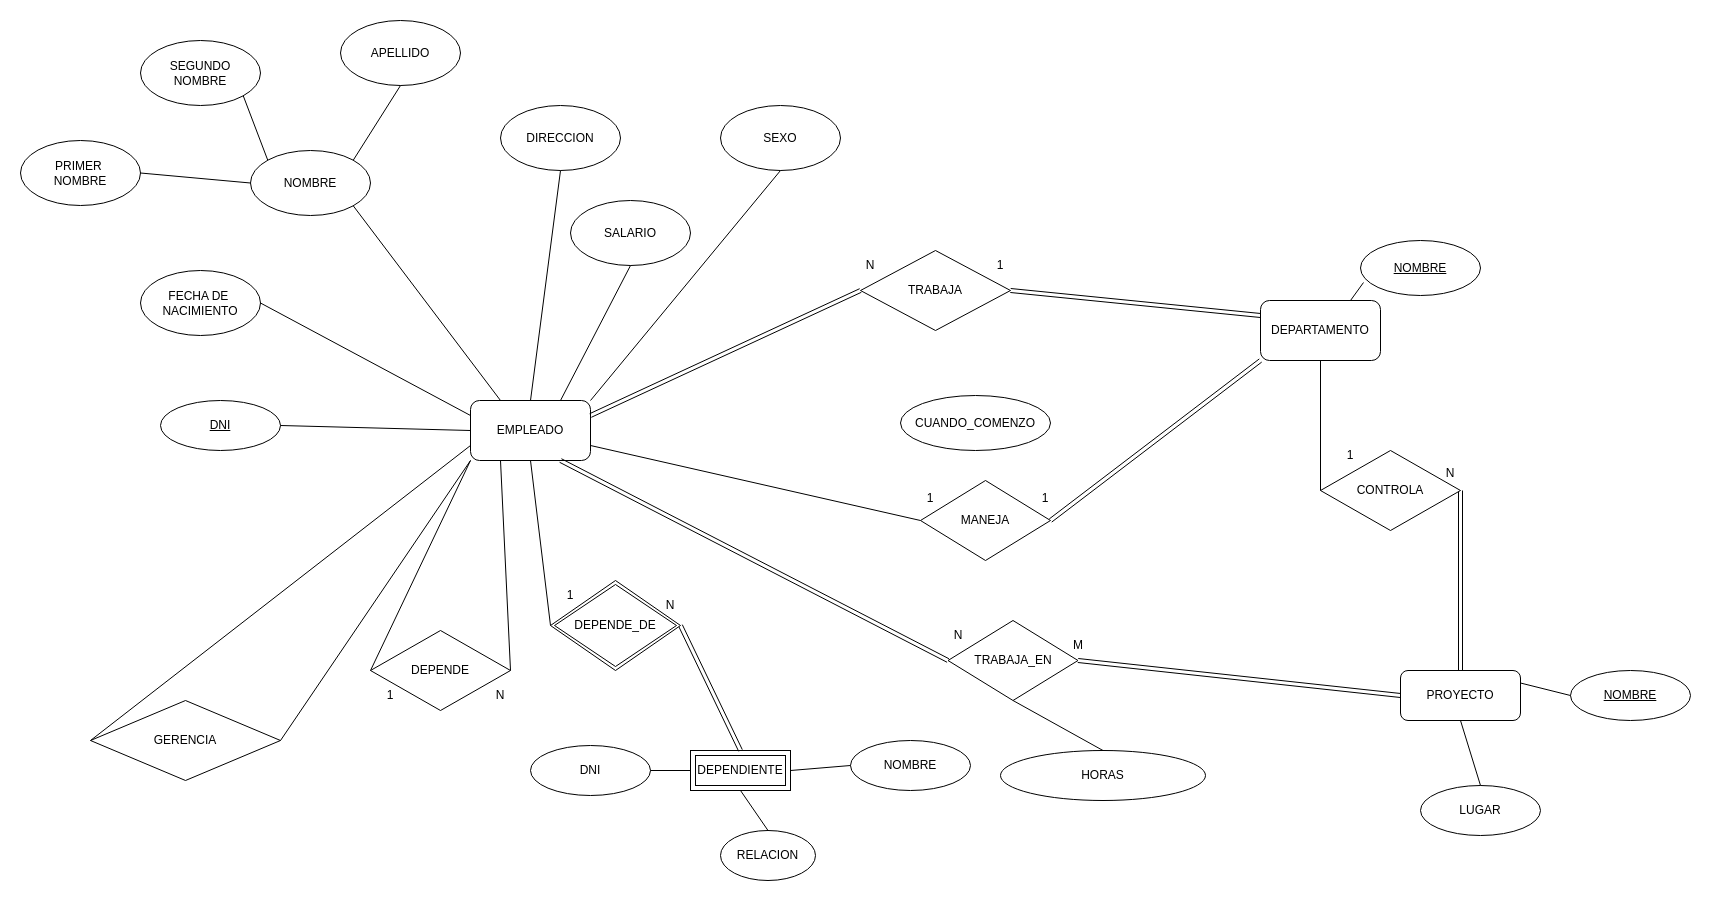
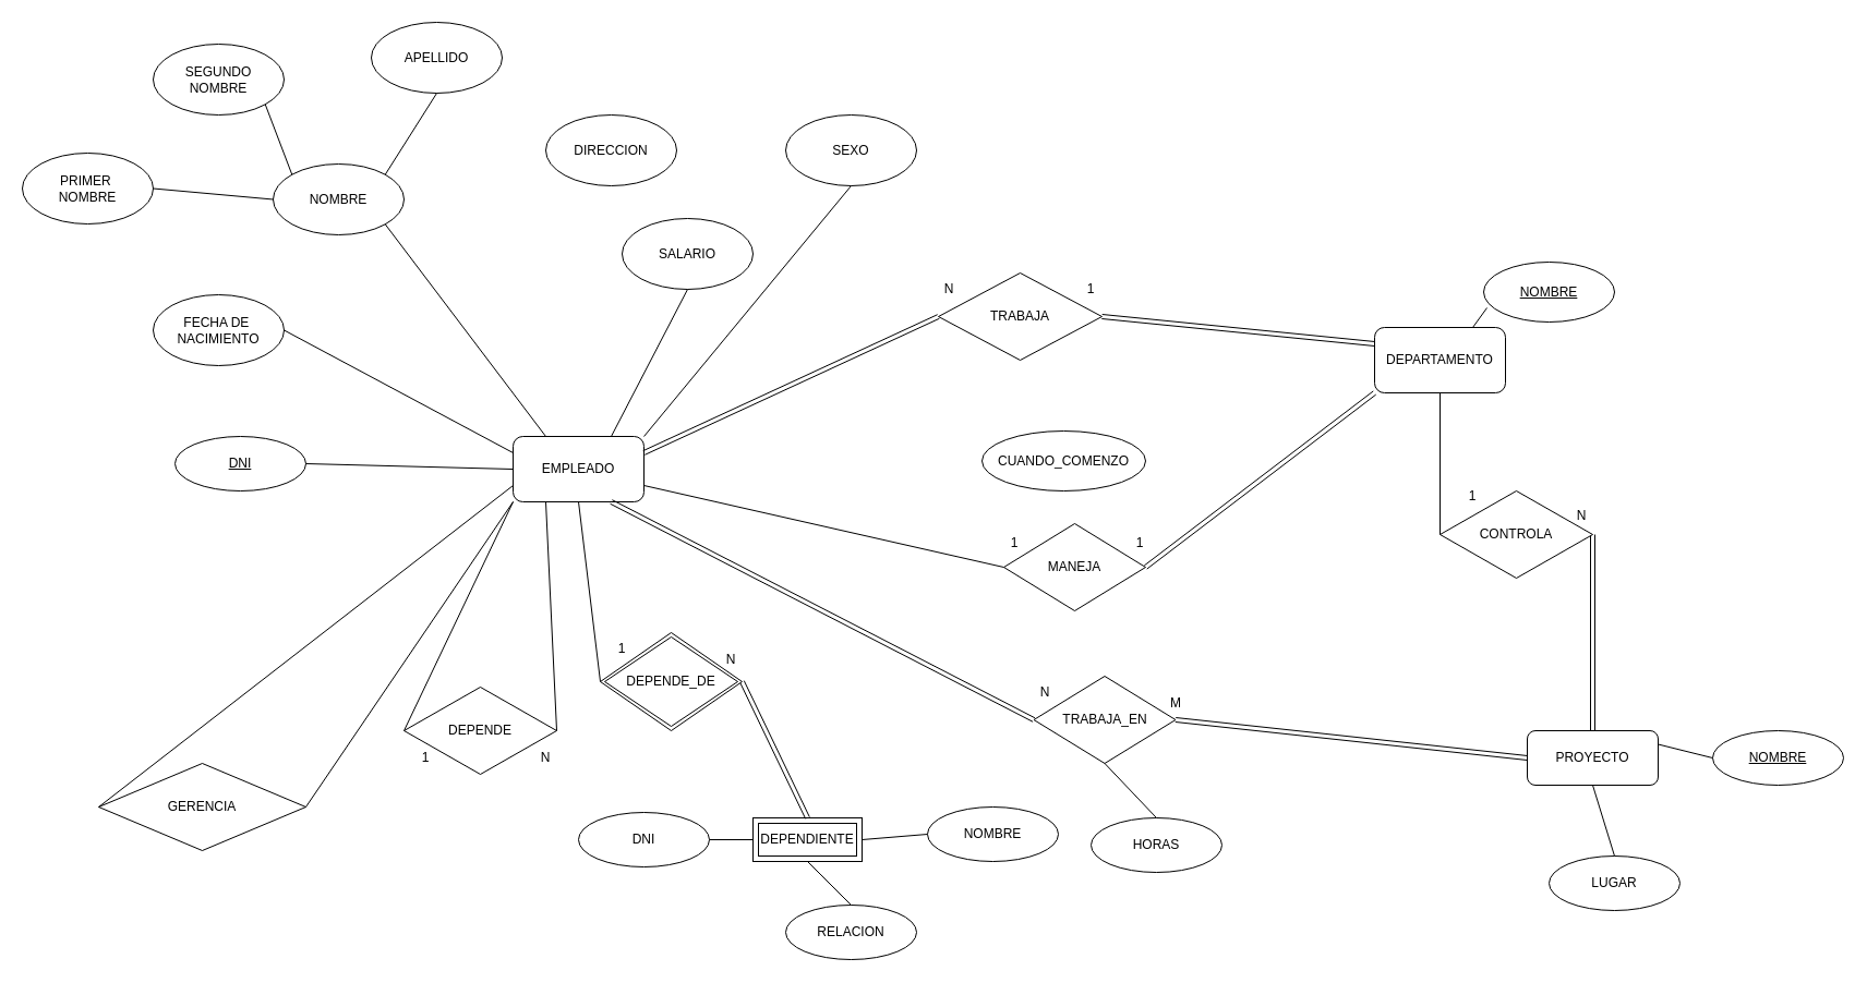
  <mxCell id="0" />
  <mxCell id="1" parent="0" />
  <mxCell id="2" value="EMPLEADO" style="rounded=1;whiteSpace=wrap;html=1;" parent="1" vertex="1"><mxGeometry x="470" y="400" width="120" height="60" as="geometry" /></mxCell>
  <mxCell id="3" value="PROYECTO" style="rounded=1;whiteSpace=wrap;html=1;" parent="1" vertex="1"><mxGeometry x="1400" y="670" width="120" height="50" as="geometry" /></mxCell>
  <mxCell id="4" value="" style="endArrow=none;html=1;rounded=0;entryX=0;entryY=0.5;entryDx=0;entryDy=0;exitX=1;exitY=0.75;exitDx=0;exitDy=0;" parent="1" source="2" target="49" edge="1"><mxGeometry width="50" height="50" relative="1" as="geometry"><mxPoint x="720" y="670" as="sourcePoint" /><mxPoint x="770" y="620" as="targetPoint" /></mxGeometry></mxCell>
  <mxCell id="5" value="DEPENDIENTE" style="shape=ext;margin=3;double=1;whiteSpace=wrap;html=1;align=center;" parent="1" vertex="1"><mxGeometry x="690" y="750" width="100" height="40" as="geometry" /></mxCell>
  <mxCell id="6" style="rounded=0;orthogonalLoop=1;jettySize=auto;html=1;exitX=1;exitY=0.5;exitDx=0;exitDy=0;entryX=0.5;entryY=0;entryDx=0;entryDy=0;shape=link;" parent="1" source="66" target="5" edge="1"><mxGeometry relative="1" as="geometry" /></mxCell>
  <mxCell id="7" value="" style="endArrow=none;html=1;rounded=0;exitX=0.5;exitY=1;exitDx=0;exitDy=0;entryX=0;entryY=0.5;entryDx=0;entryDy=0;" parent="1" source="2" target="66" edge="1"><mxGeometry width="50" height="50" relative="1" as="geometry"><mxPoint x="720" y="670" as="sourcePoint" /><mxPoint x="770" y="620" as="targetPoint" /></mxGeometry></mxCell>
  <mxCell id="8" value="" style="endArrow=none;html=1;rounded=0;exitX=1;exitY=0.5;exitDx=0;exitDy=0;entryX=0.25;entryY=1;entryDx=0;entryDy=0;" parent="1" source="76" target="2" edge="1"><mxGeometry width="50" height="50" relative="1" as="geometry"><mxPoint x="720" y="670" as="sourcePoint" /><mxPoint x="770" y="620" as="targetPoint" /></mxGeometry></mxCell>
  <mxCell id="9" value="" style="endArrow=none;html=1;rounded=0;exitX=0;exitY=0.5;exitDx=0;exitDy=0;entryX=0;entryY=1;entryDx=0;entryDy=0;" parent="1" source="76" target="2" edge="1"><mxGeometry width="50" height="50" relative="1" as="geometry"><mxPoint x="720" y="670" as="sourcePoint" /><mxPoint x="770" y="620" as="targetPoint" /></mxGeometry></mxCell>
  <mxCell id="10" value="" style="endArrow=none;html=1;rounded=0;exitX=0.75;exitY=1;exitDx=0;exitDy=0;entryX=0;entryY=0.5;entryDx=0;entryDy=0;shape=link;" parent="1" source="2" target="53" edge="1"><mxGeometry width="50" height="50" relative="1" as="geometry"><mxPoint x="720" y="670" as="sourcePoint" /><mxPoint x="770" y="620" as="targetPoint" /></mxGeometry></mxCell>
  <mxCell id="11" value="" style="endArrow=none;html=1;rounded=0;exitX=1;exitY=0.5;exitDx=0;exitDy=0;entryX=0;entryY=0.5;entryDx=0;entryDy=0;shape=link;" parent="1" source="53" target="3" edge="1"><mxGeometry width="50" height="50" relative="1" as="geometry"><mxPoint x="720" y="670" as="sourcePoint" /><mxPoint x="770" y="620" as="targetPoint" /></mxGeometry></mxCell>
  <mxCell id="12" value="" style="endArrow=none;html=1;rounded=0;exitX=1;exitY=0.25;exitDx=0;exitDy=0;entryX=0;entryY=0.5;entryDx=0;entryDy=0;shape=link;" parent="1" source="2" target="62" edge="1"><mxGeometry width="50" height="50" relative="1" as="geometry"><mxPoint x="720" y="670" as="sourcePoint" /><mxPoint x="770" y="620" as="targetPoint" /></mxGeometry></mxCell>
  <mxCell id="13" value="" style="endArrow=none;html=1;rounded=0;exitX=1;exitY=0.5;exitDx=0;exitDy=0;entryX=0;entryY=0.25;entryDx=0;entryDy=0;shape=link;" parent="1" source="62" target="69" edge="1"><mxGeometry width="50" height="50" relative="1" as="geometry"><mxPoint x="720" y="670" as="sourcePoint" /><mxPoint x="770" y="620" as="targetPoint" /></mxGeometry></mxCell>
  <mxCell id="14" value="" style="endArrow=none;html=1;rounded=0;exitX=1;exitY=0.5;exitDx=0;exitDy=0;entryX=0;entryY=1;entryDx=0;entryDy=0;shape=link;" parent="1" source="49" target="69" edge="1"><mxGeometry width="50" height="50" relative="1" as="geometry"><mxPoint x="720" y="670" as="sourcePoint" /><mxPoint x="770" y="620" as="targetPoint" /></mxGeometry></mxCell>
  <mxCell id="15" value="" style="endArrow=none;html=1;rounded=0;exitX=0;exitY=0.5;exitDx=0;exitDy=0;entryX=0.5;entryY=1;entryDx=0;entryDy=0;" parent="1" source="57" target="69" edge="1"><mxGeometry width="50" height="50" relative="1" as="geometry"><mxPoint x="720" y="670" as="sourcePoint" /><mxPoint x="770" y="620" as="targetPoint" /></mxGeometry></mxCell>
  <mxCell id="16" value="" style="endArrow=none;html=1;rounded=0;exitX=0.5;exitY=0;exitDx=0;exitDy=0;entryX=1;entryY=0.5;entryDx=0;entryDy=0;shape=link;" parent="1" source="3" target="57" edge="1"><mxGeometry width="50" height="50" relative="1" as="geometry"><mxPoint x="720" y="670" as="sourcePoint" /><mxPoint x="770" y="620" as="targetPoint" /></mxGeometry></mxCell>
  <mxCell id="17" value="LUGAR" style="ellipse;whiteSpace=wrap;html=1;" parent="1" vertex="1"><mxGeometry x="1420" y="785" width="120" height="50" as="geometry" /></mxCell>
  <mxCell id="18" value="&lt;u&gt;NOMBRE&lt;/u&gt;" style="ellipse;whiteSpace=wrap;html=1;" parent="1" vertex="1"><mxGeometry x="1570" y="670" width="120" height="50" as="geometry" /></mxCell>
- <mxCell id="19" value="HORAS" style="ellipse;whiteSpace=wrap;html=1;" parent="1" vertex="1"><mxGeometry x="1000" y="750" width="205" height="50" as="geometry" /></mxCell>
+ <mxCell id="19" value="HORAS" style="ellipse;whiteSpace=wrap;html=1;" parent="1" vertex="1"><mxGeometry x="1000" y="750" width="120" height="50" as="geometry" /></mxCell>
  <mxCell id="20" value="NOMBRE" style="ellipse;whiteSpace=wrap;html=1;" parent="1" vertex="1"><mxGeometry x="850" y="740" width="120" height="50" as="geometry" /></mxCell>
- <mxCell id="21" value="RELACION" style="ellipse;whiteSpace=wrap;html=1;" parent="1" vertex="1"><mxGeometry x="720" y="830" width="95" height="50" as="geometry" /></mxCell>
+ <mxCell id="21" value="RELACION" style="ellipse;whiteSpace=wrap;html=1;" parent="1" vertex="1"><mxGeometry x="720" y="830" width="120" height="50" as="geometry" /></mxCell>
  <mxCell id="22" value="DNI" style="ellipse;whiteSpace=wrap;html=1;" parent="1" vertex="1"><mxGeometry x="530" y="745" width="120" height="50" as="geometry" /></mxCell>
  <mxCell id="23" value="NOMBRE" style="ellipse;whiteSpace=wrap;html=1;" parent="1" vertex="1"><mxGeometry x="250" y="150" width="120" height="65" as="geometry" /></mxCell>
  <mxCell id="24" value="APELLIDO" style="ellipse;whiteSpace=wrap;html=1;" parent="1" vertex="1"><mxGeometry x="340" y="20" width="120" height="65" as="geometry" /></mxCell>
  <mxCell id="25" value="SEGUNDO&lt;br&gt;NOMBRE" style="ellipse;whiteSpace=wrap;html=1;" parent="1" vertex="1"><mxGeometry x="140" y="40" width="120" height="65" as="geometry" /></mxCell>
  <mxCell id="26" value="PRIMER&amp;nbsp;&lt;br&gt;NOMBRE" style="ellipse;whiteSpace=wrap;html=1;" parent="1" vertex="1"><mxGeometry x="20" y="140" width="120" height="65" as="geometry" /></mxCell>
  <mxCell id="27" value="FECHA DE&amp;nbsp;&lt;br&gt;NACIMIENTO" style="ellipse;whiteSpace=wrap;html=1;" parent="1" vertex="1"><mxGeometry x="140" y="270" width="120" height="65" as="geometry" /></mxCell>
  <mxCell id="28" value="&lt;u&gt;DNI&lt;/u&gt;" style="ellipse;whiteSpace=wrap;html=1;" parent="1" vertex="1"><mxGeometry x="160" y="400" width="120" height="50" as="geometry" /></mxCell>
  <mxCell id="29" value="SALARIO" style="ellipse;whiteSpace=wrap;html=1;" parent="1" vertex="1"><mxGeometry x="570" y="200" width="120" height="65" as="geometry" /></mxCell>
  <mxCell id="30" value="DIRECCION" style="ellipse;whiteSpace=wrap;html=1;" parent="1" vertex="1"><mxGeometry x="500" y="105" width="120" height="65" as="geometry" /></mxCell>
  <mxCell id="31" value="SEXO" style="ellipse;whiteSpace=wrap;html=1;" parent="1" vertex="1"><mxGeometry x="720" y="105" width="120" height="65" as="geometry" /></mxCell>
  <mxCell id="32" value="CUANDO_COMENZO" style="ellipse;whiteSpace=wrap;html=1;" parent="1" vertex="1"><mxGeometry x="900" y="395" width="150" height="55" as="geometry" /></mxCell>
  <mxCell id="33" value="" style="endArrow=none;html=1;rounded=0;exitX=1;exitY=0.5;exitDx=0;exitDy=0;entryX=0;entryY=0.5;entryDx=0;entryDy=0;" parent="1" source="22" target="5" edge="1"><mxGeometry width="50" height="50" relative="1" as="geometry"><mxPoint x="800" y="700" as="sourcePoint" /><mxPoint x="850" y="650" as="targetPoint" /></mxGeometry></mxCell>
  <mxCell id="34" value="" style="endArrow=none;html=1;rounded=0;exitX=0.5;exitY=1;exitDx=0;exitDy=0;entryX=0.5;entryY=0;entryDx=0;entryDy=0;" parent="1" source="5" target="21" edge="1"><mxGeometry width="50" height="50" relative="1" as="geometry"><mxPoint x="800" y="700" as="sourcePoint" /><mxPoint x="850" y="650" as="targetPoint" /></mxGeometry></mxCell>
  <mxCell id="35" value="" style="endArrow=none;html=1;rounded=0;exitX=1;exitY=0.5;exitDx=0;exitDy=0;entryX=0;entryY=0.5;entryDx=0;entryDy=0;" parent="1" source="5" target="20" edge="1"><mxGeometry width="50" height="50" relative="1" as="geometry"><mxPoint x="800" y="700" as="sourcePoint" /><mxPoint x="850" y="650" as="targetPoint" /></mxGeometry></mxCell>
  <mxCell id="36" value="" style="endArrow=none;html=1;rounded=0;entryX=0.5;entryY=1;entryDx=0;entryDy=0;exitX=0.5;exitY=0;exitDx=0;exitDy=0;" parent="1" source="19" target="53" edge="1"><mxGeometry width="50" height="50" relative="1" as="geometry"><mxPoint x="940" y="810" as="sourcePoint" /><mxPoint x="990" y="760" as="targetPoint" /></mxGeometry></mxCell>
  <mxCell id="37" value="" style="endArrow=none;html=1;rounded=0;exitX=1;exitY=0.25;exitDx=0;exitDy=0;entryX=0;entryY=0.5;entryDx=0;entryDy=0;" parent="1" source="3" target="18" edge="1"><mxGeometry width="50" height="50" relative="1" as="geometry"><mxPoint x="1530" y="650" as="sourcePoint" /><mxPoint x="1580" y="600" as="targetPoint" /></mxGeometry></mxCell>
  <mxCell id="38" value="" style="endArrow=none;html=1;rounded=0;exitX=0.5;exitY=1;exitDx=0;exitDy=0;entryX=0.5;entryY=0;entryDx=0;entryDy=0;" parent="1" source="3" target="17" edge="1"><mxGeometry width="50" height="50" relative="1" as="geometry"><mxPoint x="1530" y="650" as="sourcePoint" /><mxPoint x="1580" y="600" as="targetPoint" /></mxGeometry></mxCell>
- <mxCell id="39" value="" style="endArrow=none;html=1;rounded=0;exitX=0.5;exitY=0;exitDx=0;exitDy=0;entryX=0.5;entryY=1;entryDx=0;entryDy=0;" parent="1" source="2" target="30" edge="1"><mxGeometry width="50" height="50" relative="1" as="geometry"><mxPoint x="730" y="550" as="sourcePoint" /><mxPoint x="780" y="500" as="targetPoint" /></mxGeometry></mxCell>
  <mxCell id="40" value="" style="endArrow=none;html=1;rounded=0;exitX=0.25;exitY=0;exitDx=0;exitDy=0;entryX=1;entryY=1;entryDx=0;entryDy=0;" parent="1" source="2" target="23" edge="1"><mxGeometry width="50" height="50" relative="1" as="geometry"><mxPoint x="730" y="350" as="sourcePoint" /><mxPoint x="780" y="300" as="targetPoint" /></mxGeometry></mxCell>
  <mxCell id="41" value="" style="endArrow=none;html=1;rounded=0;exitX=0.75;exitY=0;exitDx=0;exitDy=0;entryX=0.5;entryY=1;entryDx=0;entryDy=0;" parent="1" source="2" target="29" edge="1"><mxGeometry width="50" height="50" relative="1" as="geometry"><mxPoint x="730" y="350" as="sourcePoint" /><mxPoint x="780" y="300" as="targetPoint" /></mxGeometry></mxCell>
  <mxCell id="42" value="" style="endArrow=none;html=1;rounded=0;exitX=1;exitY=0;exitDx=0;exitDy=0;entryX=0.5;entryY=1;entryDx=0;entryDy=0;" parent="1" source="2" target="31" edge="1"><mxGeometry width="50" height="50" relative="1" as="geometry"><mxPoint x="730" y="350" as="sourcePoint" /><mxPoint x="780" y="300" as="targetPoint" /></mxGeometry></mxCell>
  <mxCell id="43" value="" style="endArrow=none;html=1;rounded=0;exitX=1;exitY=0;exitDx=0;exitDy=0;entryX=0.5;entryY=1;entryDx=0;entryDy=0;" parent="1" source="23" target="24" edge="1"><mxGeometry width="50" height="50" relative="1" as="geometry"><mxPoint x="730" y="350" as="sourcePoint" /><mxPoint x="780" y="300" as="targetPoint" /></mxGeometry></mxCell>
  <mxCell id="44" value="" style="endArrow=none;html=1;rounded=0;entryX=0;entryY=0;entryDx=0;entryDy=0;exitX=1;exitY=1;exitDx=0;exitDy=0;" parent="1" source="25" target="23" edge="1"><mxGeometry width="50" height="50" relative="1" as="geometry"><mxPoint x="180" y="350" as="sourcePoint" /><mxPoint x="230" y="300" as="targetPoint" /></mxGeometry></mxCell>
  <mxCell id="45" value="" style="endArrow=none;html=1;rounded=0;entryX=0;entryY=0.5;entryDx=0;entryDy=0;exitX=1;exitY=0.5;exitDx=0;exitDy=0;" parent="1" source="26" target="23" edge="1"><mxGeometry width="50" height="50" relative="1" as="geometry"><mxPoint x="180" y="350" as="sourcePoint" /><mxPoint x="230" y="300" as="targetPoint" /></mxGeometry></mxCell>
  <mxCell id="46" value="" style="endArrow=none;html=1;rounded=0;entryX=0;entryY=0.25;entryDx=0;entryDy=0;exitX=1;exitY=0.5;exitDx=0;exitDy=0;" parent="1" source="27" target="2" edge="1"><mxGeometry width="50" height="50" relative="1" as="geometry"><mxPoint x="180" y="350" as="sourcePoint" /><mxPoint x="230" y="300" as="targetPoint" /></mxGeometry></mxCell>
  <mxCell id="47" value="" style="endArrow=none;html=1;rounded=0;entryX=0;entryY=0.5;entryDx=0;entryDy=0;exitX=1;exitY=0.5;exitDx=0;exitDy=0;" parent="1" source="28" target="2" edge="1"><mxGeometry width="50" height="50" relative="1" as="geometry"><mxPoint x="180" y="350" as="sourcePoint" /><mxPoint x="230" y="300" as="targetPoint" /></mxGeometry></mxCell>
  <mxCell id="48" value="" style="group" parent="1" vertex="1" connectable="0"><mxGeometry x="900" y="480" width="175" height="80" as="geometry" /></mxCell>
  <mxCell id="49" value="MANEJA" style="rhombus;whiteSpace=wrap;html=1;" parent="48" vertex="1"><mxGeometry x="20" width="130" height="80" as="geometry" /></mxCell>
  <mxCell id="50" value="1" style="text;html=1;strokeColor=none;fillColor=none;align=center;verticalAlign=middle;whiteSpace=wrap;rounded=0;" parent="48" vertex="1"><mxGeometry y="2.5" width="60" height="30" as="geometry" /></mxCell>
  <mxCell id="51" value="1" style="text;html=1;strokeColor=none;fillColor=none;align=center;verticalAlign=middle;whiteSpace=wrap;rounded=0;" parent="48" vertex="1"><mxGeometry x="115" y="2.5" width="60" height="30" as="geometry" /></mxCell>
  <mxCell id="52" value="" style="group" parent="1" vertex="1" connectable="0"><mxGeometry x="927.5" y="620" width="180" height="80" as="geometry" /></mxCell>
  <mxCell id="53" value="TRABAJA_EN" style="rhombus;whiteSpace=wrap;html=1;" parent="52" vertex="1"><mxGeometry x="20" width="130" height="80" as="geometry" /></mxCell>
  <mxCell id="54" value="N" style="text;html=1;strokeColor=none;fillColor=none;align=center;verticalAlign=middle;whiteSpace=wrap;rounded=0;" parent="52" vertex="1"><mxGeometry width="60" height="30" as="geometry" /></mxCell>
  <mxCell id="55" value="M" style="text;html=1;strokeColor=none;fillColor=none;align=center;verticalAlign=middle;whiteSpace=wrap;rounded=0;" parent="52" vertex="1"><mxGeometry x="120" y="10" width="60" height="30" as="geometry" /></mxCell>
  <mxCell id="56" value="" style="group" parent="1" vertex="1" connectable="0"><mxGeometry x="1320" y="440" width="160" height="90" as="geometry" /></mxCell>
  <mxCell id="57" value="CONTROLA" style="rhombus;whiteSpace=wrap;html=1;" parent="56" vertex="1"><mxGeometry y="10" width="140" height="80" as="geometry" /></mxCell>
  <mxCell id="58" value="1" style="text;html=1;strokeColor=none;fillColor=none;align=center;verticalAlign=middle;whiteSpace=wrap;rounded=0;" parent="56" vertex="1"><mxGeometry width="60" height="30" as="geometry" /></mxCell>
  <mxCell id="59" value="N" style="text;html=1;strokeColor=none;fillColor=none;align=center;verticalAlign=middle;whiteSpace=wrap;rounded=0;" parent="56" vertex="1"><mxGeometry x="100" y="17.5" width="60" height="30" as="geometry" /></mxCell>
  <mxCell id="60" value="N" style="text;html=1;strokeColor=none;fillColor=none;align=center;verticalAlign=middle;whiteSpace=wrap;rounded=0;" parent="1" vertex="1"><mxGeometry x="840" y="250" width="60" height="30" as="geometry" /></mxCell>
  <mxCell id="61" value="" style="group" parent="1" vertex="1" connectable="0"><mxGeometry x="860" y="250" width="170" height="80" as="geometry" /></mxCell>
  <mxCell id="62" value="TRABAJA" style="rhombus;whiteSpace=wrap;html=1;" parent="61" vertex="1"><mxGeometry width="150" height="80" as="geometry" /></mxCell>
  <mxCell id="63" value="1" style="text;html=1;strokeColor=none;fillColor=none;align=center;verticalAlign=middle;whiteSpace=wrap;rounded=0;" parent="61" vertex="1"><mxGeometry x="110" width="60" height="30" as="geometry" /></mxCell>
  <mxCell id="64" value="N" style="text;html=1;strokeColor=none;fillColor=none;align=center;verticalAlign=middle;whiteSpace=wrap;rounded=0;" parent="1" vertex="1"><mxGeometry x="640" y="590" width="60" height="30" as="geometry" /></mxCell>
  <mxCell id="65" value="" style="group" parent="1" vertex="1" connectable="0"><mxGeometry x="540" y="580" width="140" height="90" as="geometry" /></mxCell>
  <mxCell id="66" value="DEPENDE_DE" style="shape=rhombus;double=1;perimeter=rhombusPerimeter;whiteSpace=wrap;html=1;align=center;" parent="65" vertex="1"><mxGeometry x="10" width="130" height="90" as="geometry" /></mxCell>
  <mxCell id="67" value="1" style="text;html=1;strokeColor=none;fillColor=none;align=center;verticalAlign=middle;whiteSpace=wrap;rounded=0;" parent="65" vertex="1"><mxGeometry width="60" height="30" as="geometry" /></mxCell>
  <mxCell id="68" value="" style="group" parent="1" vertex="1" connectable="0"><mxGeometry x="1260" y="240" width="220" height="120" as="geometry" /></mxCell>
  <mxCell id="69" value="DEPARTAMENTO" style="rounded=1;whiteSpace=wrap;html=1;" parent="68" vertex="1"><mxGeometry y="60" width="120" height="60" as="geometry" /></mxCell>
  <mxCell id="70" value="&lt;u&gt;NOMBRE&lt;/u&gt;" style="ellipse;whiteSpace=wrap;html=1;" parent="68" vertex="1"><mxGeometry x="100" width="120" height="55" as="geometry" /></mxCell>
  <mxCell id="71" value="" style="endArrow=none;html=1;rounded=0;exitX=0.75;exitY=0;exitDx=0;exitDy=0;entryX=0.025;entryY=0.764;entryDx=0;entryDy=0;entryPerimeter=0;" parent="68" source="69" target="70" edge="1"><mxGeometry width="50" height="50" relative="1" as="geometry"><mxPoint x="-200" y="225" as="sourcePoint" /><mxPoint x="-150" y="175" as="targetPoint" /></mxGeometry></mxCell>
  <mxCell id="72" value="GERENCIA" style="rhombus;whiteSpace=wrap;html=1;" vertex="1" parent="1"><mxGeometry x="90" y="700" width="190" height="80" as="geometry" /></mxCell>
  <mxCell id="73" value="" style="endArrow=none;html=1;rounded=0;entryX=0;entryY=0.75;entryDx=0;entryDy=0;exitX=0;exitY=0.5;exitDx=0;exitDy=0;" edge="1" parent="1" source="72" target="2"><mxGeometry width="50" height="50" relative="1" as="geometry"><mxPoint x="690" y="620" as="sourcePoint" /><mxPoint x="740" y="570" as="targetPoint" /></mxGeometry></mxCell>
  <mxCell id="74" value="" style="endArrow=none;html=1;rounded=0;exitX=1;exitY=0.5;exitDx=0;exitDy=0;entryX=0;entryY=1;entryDx=0;entryDy=0;" edge="1" parent="1" source="72" target="2"><mxGeometry width="50" height="50" relative="1" as="geometry"><mxPoint x="690" y="620" as="sourcePoint" /><mxPoint x="740" y="570" as="targetPoint" /></mxGeometry></mxCell>
  <mxCell id="75" value="" style="group" vertex="1" connectable="0" parent="1"><mxGeometry x="370" y="630" width="160" height="80" as="geometry" /></mxCell>
  <mxCell id="76" value="DEPENDE" style="rhombus;whiteSpace=wrap;html=1;" parent="75" vertex="1"><mxGeometry width="140" height="80" as="geometry" /></mxCell>
  <mxCell id="77" value="N" style="text;html=1;strokeColor=none;fillColor=none;align=center;verticalAlign=middle;whiteSpace=wrap;rounded=0;" parent="75" vertex="1"><mxGeometry x="100" y="50" width="60" height="30" as="geometry" /></mxCell>
  <mxCell id="78" value="1" style="text;html=1;strokeColor=none;fillColor=none;align=center;verticalAlign=middle;whiteSpace=wrap;rounded=0;" parent="75" vertex="1"><mxGeometry x="-10" y="50" width="60" height="30" as="geometry" /></mxCell>
